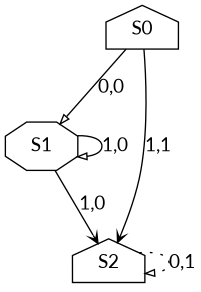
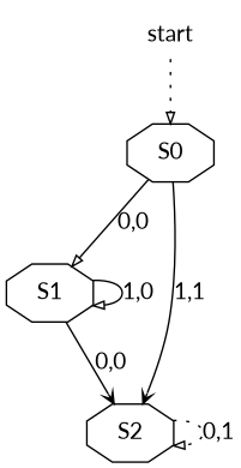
  digraph {
    fontname=Lato
    rankdir=TB
    node [fontname=Lato shape=house]
    edge [arrowhead=onormal arrowsize=0.7 fontname=Lato style=solid]
-   S0
+   start [color=white]
+   S0 [shape=octagon]
    S1 [shape=octagon]
-   S2
+   S2 [shape=octagon]
+   start -> S0 [style=dotted]
    S0 -> S1 [label="0,0"]
    S0 -> S2 [arrowhead=vee label="1,1"]
    S1 -> S1 [label="1,0"]
-   S1 -> S2 [arrowhead=vee label="1,0"]
+   S1 -> S2 [arrowhead=vee label="0,0"]
    S2 -> S2 [label="0,1" style=dotted]
  }
